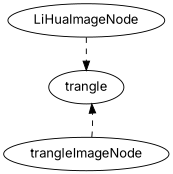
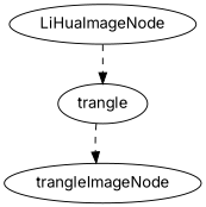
  digraph {
    fontname=Inter
    node [fontname=Inter]
    edge [fontname=Inter style=dashed]
    LiHuaImageNode
    trangle
    trangleImageNode
    LiHuaImageNode -> trangle
-   trangleImageNode -> trangle
+   trangle -> trangleImageNode
  }
